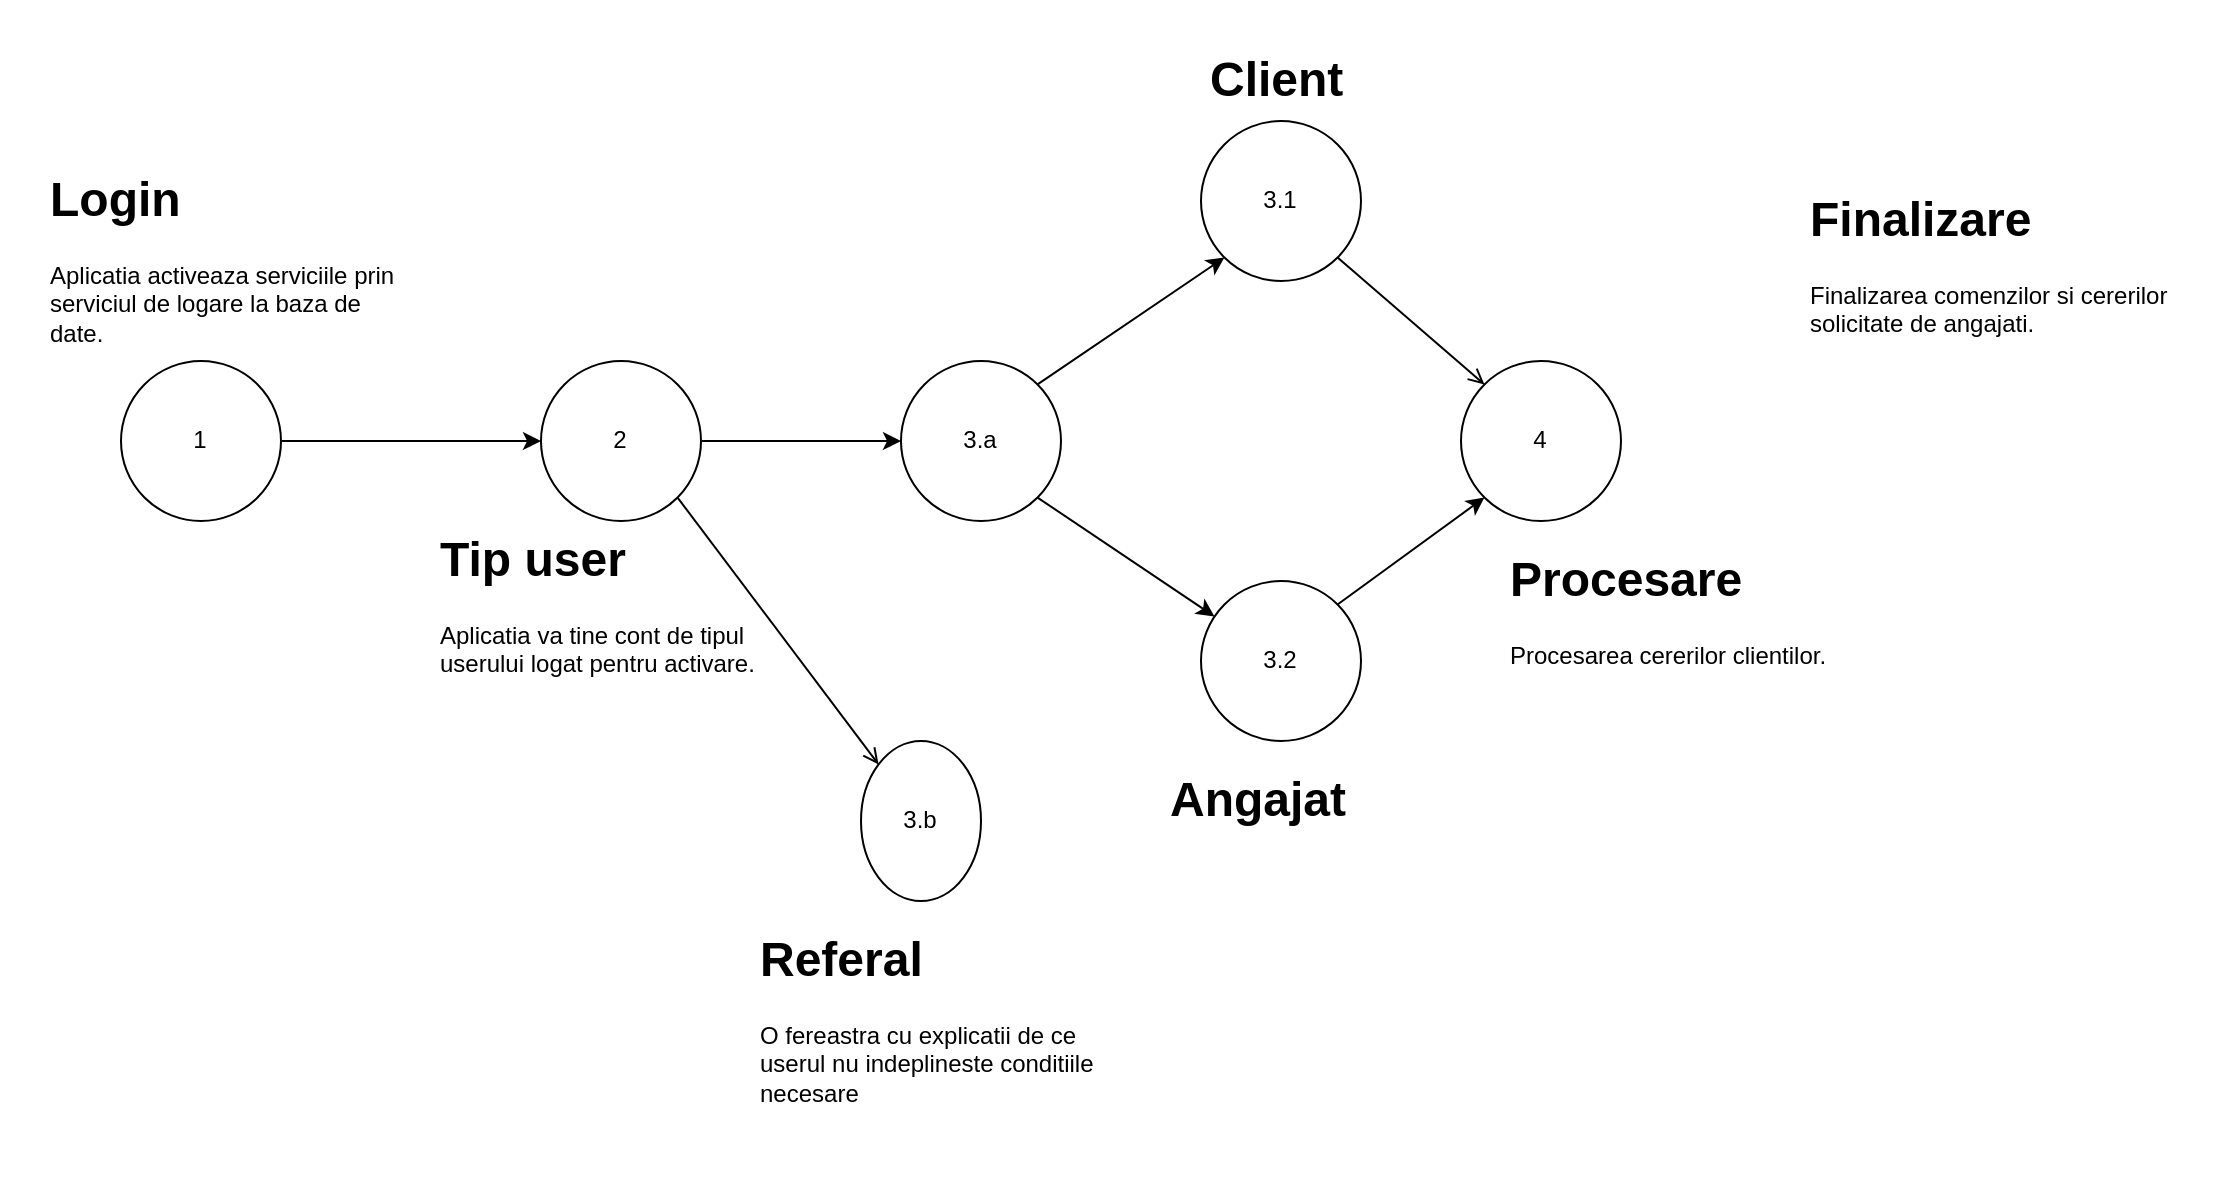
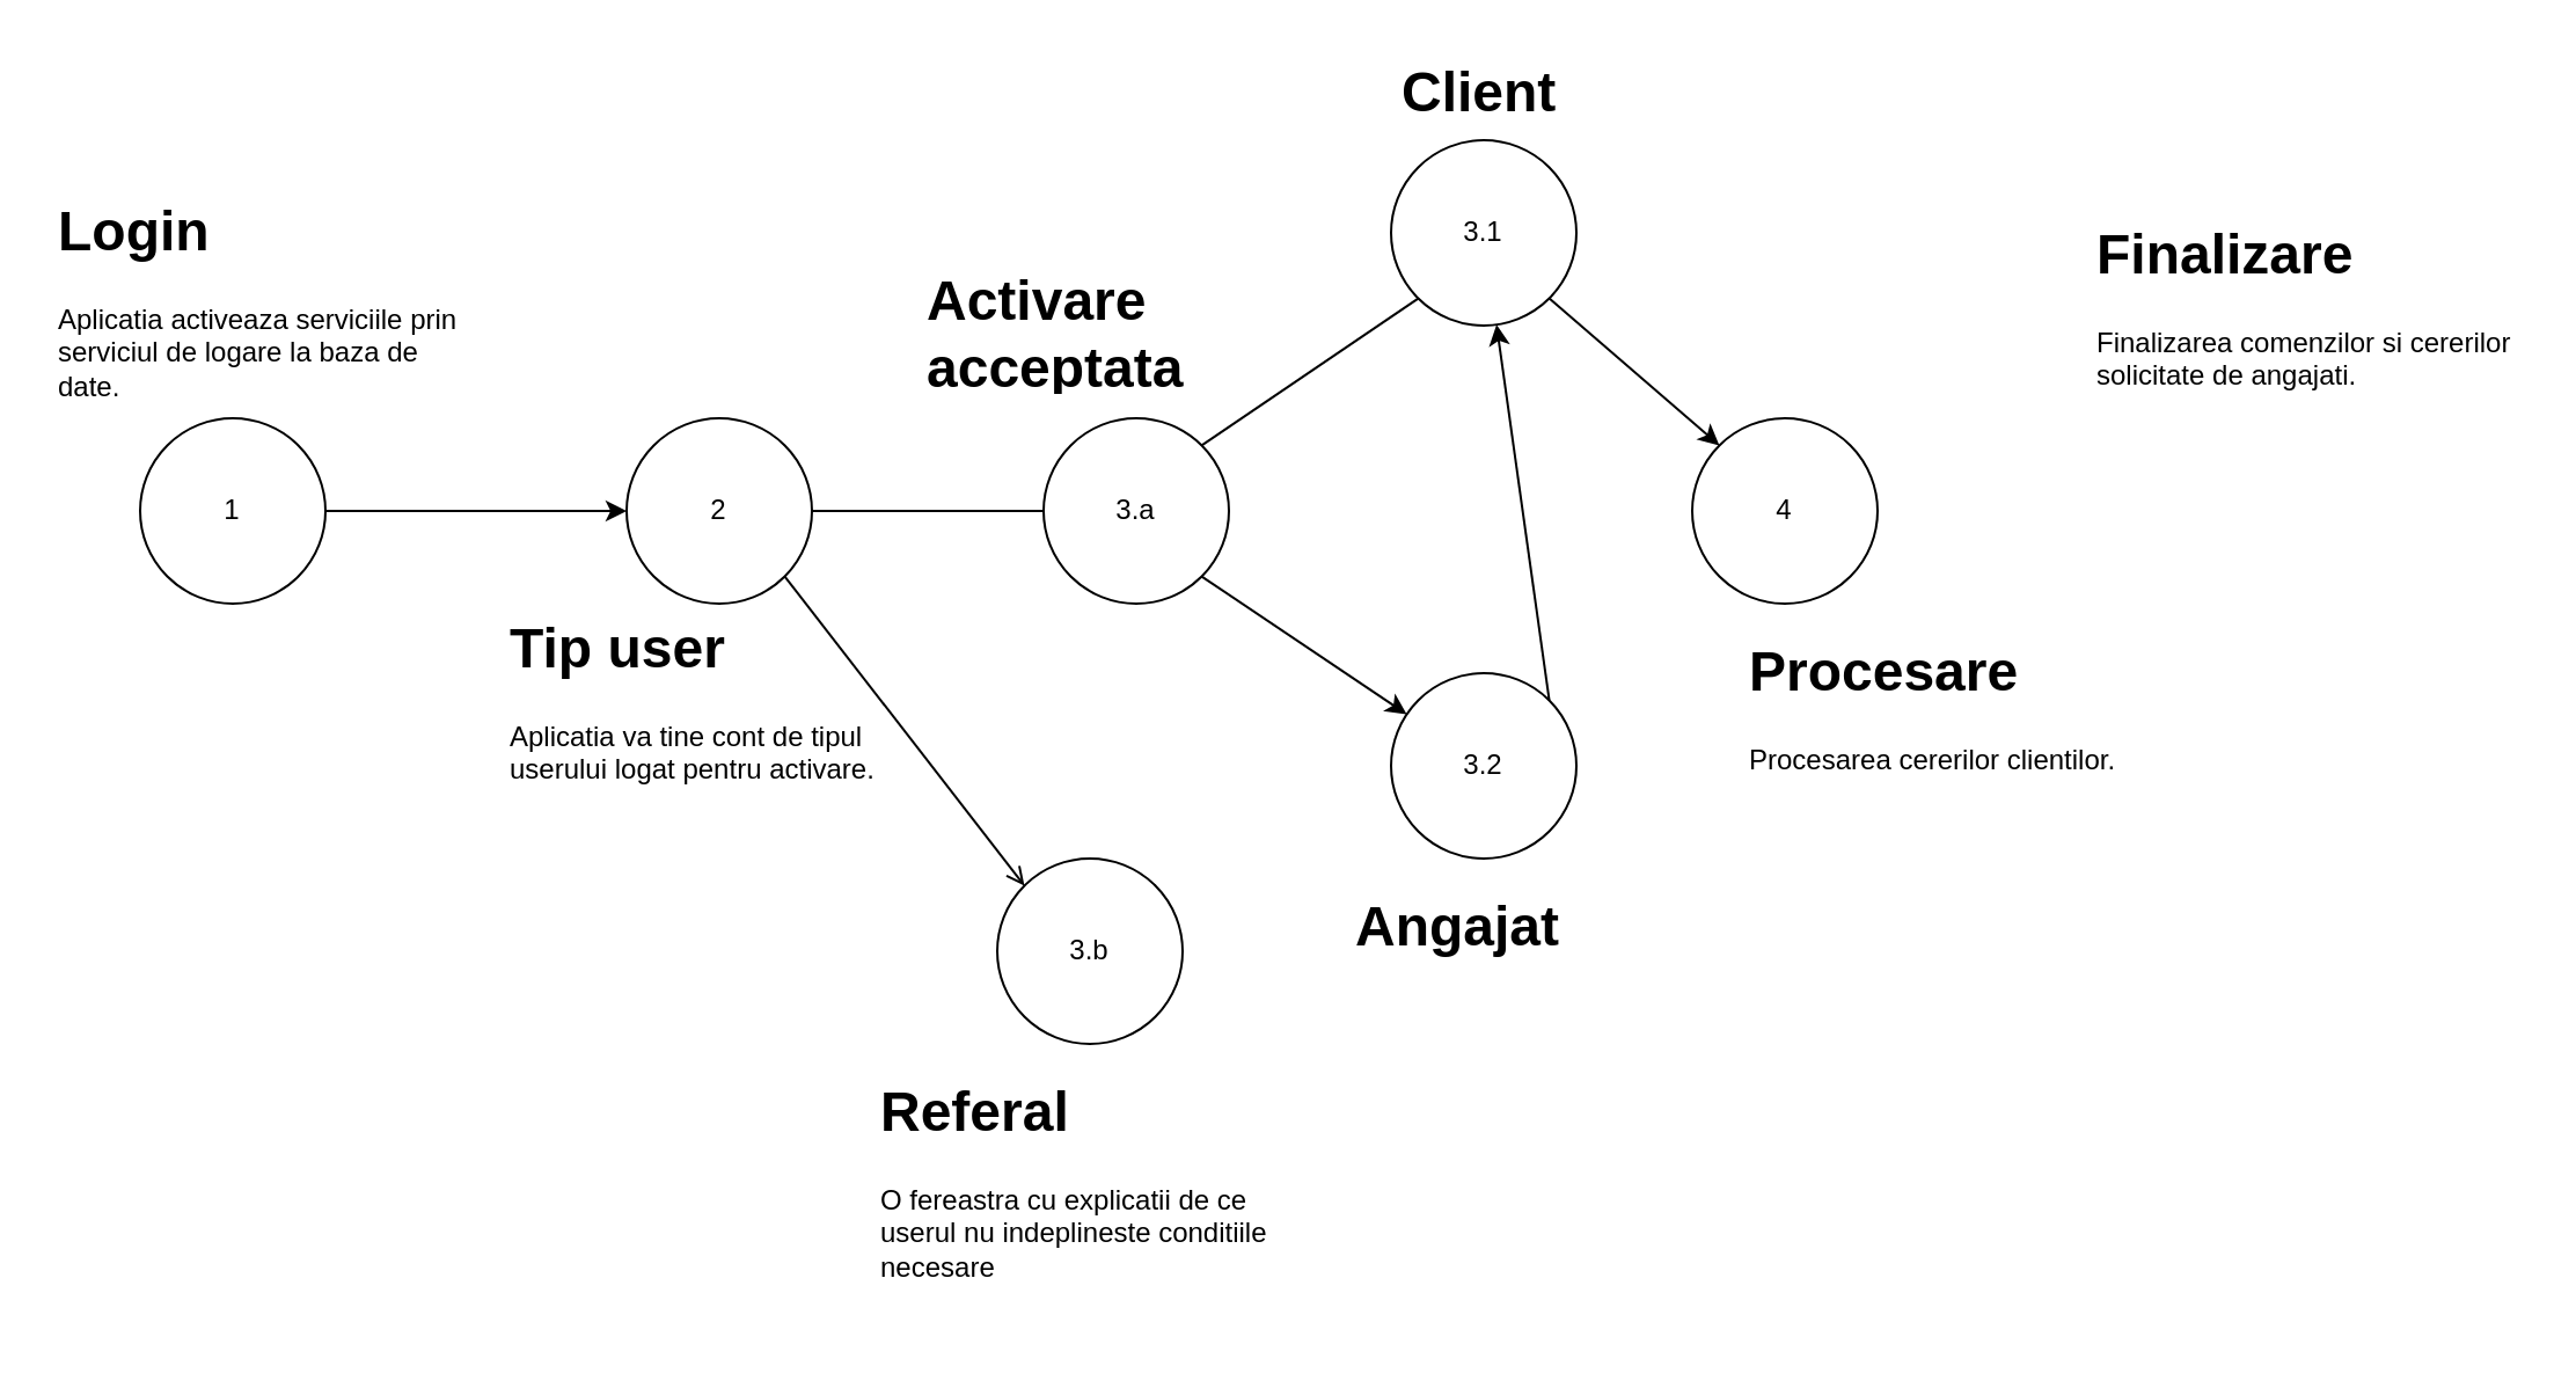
  <mxCell id="0" />
  <mxCell id="1" parent="0" />
  <mxCell id="2" style="edgeStyle=orthogonalEdgeStyle;rounded=0;orthogonalLoop=1;jettySize=auto;html=1;exitX=1;exitY=0.5;exitDx=0;exitDy=0;entryX=0;entryY=0.5;entryDx=0;entryDy=0;" edge="1" parent="1" source="3" target="5"><mxGeometry relative="1" as="geometry" /></mxCell>
  <mxCell id="3" value="1" style="ellipse;whiteSpace=wrap;html=1;aspect=fixed;" vertex="1" parent="1"><mxGeometry x="60" y="180" width="80" height="80" as="geometry" /></mxCell>
- <mxCell id="4" style="edgeStyle=orthogonalEdgeStyle;rounded=0;orthogonalLoop=1;jettySize=auto;html=1;exitX=1;exitY=0.5;exitDx=0;exitDy=0;entryX=0;entryY=0.5;entryDx=0;entryDy=0;" edge="1" parent="1" source="5" target="8"><mxGeometry relative="1" as="geometry" /></mxCell>
+ <mxCell id="4" style="edgeStyle=orthogonalEdgeStyle;rounded=0;orthogonalLoop=1;jettySize=auto;html=1;exitX=1;exitY=0.5;exitDx=0;exitDy=0;entryX=0;entryY=0.5;entryDx=0;entryDy=0;endArrow=none;" edge="1" parent="1" source="5" target="8"><mxGeometry relative="1" as="geometry" /></mxCell>
  <mxCell id="5" value="2" style="ellipse;whiteSpace=wrap;html=1;aspect=fixed;" vertex="1" parent="1"><mxGeometry x="270" y="180" width="80" height="80" as="geometry" /></mxCell>
  <mxCell id="6" value="&lt;h1&gt;Login&lt;/h1&gt;&lt;p&gt;Aplicatia activeaza serviciile prin serviciul de logare la baza de date.&lt;/p&gt;" style="text;html=1;strokeColor=none;fillColor=none;spacing=5;spacingTop=-20;whiteSpace=wrap;overflow=hidden;rounded=0;" vertex="1" parent="1"><mxGeometry x="20" y="80" width="190" height="120" as="geometry" /></mxCell>
  <mxCell id="7" value="&lt;h1&gt;Tip user&lt;/h1&gt;&lt;p&gt;Aplicatia va tine cont de tipul userului logat pentru activare.&lt;/p&gt;" style="text;html=1;strokeColor=none;fillColor=none;spacing=5;spacingTop=-20;whiteSpace=wrap;overflow=hidden;rounded=0;" vertex="1" parent="1"><mxGeometry x="215" y="260" width="190" height="120" as="geometry" /></mxCell>
  <mxCell id="8" value="3.a" style="ellipse;whiteSpace=wrap;html=1;aspect=fixed;" vertex="1" parent="1"><mxGeometry x="450" y="180" width="80" height="80" as="geometry" /></mxCell>
+ <mxCell id="9" value="&lt;h1&gt;Activare acceptata&lt;/h1&gt;" style="text;html=1;strokeColor=none;fillColor=none;spacing=5;spacingTop=-20;whiteSpace=wrap;overflow=hidden;rounded=0;" vertex="1" parent="1"><mxGeometry x="395" y="110" width="190" height="60" as="geometry" /></mxCell>
  <mxCell id="10" value="3.1" style="ellipse;whiteSpace=wrap;html=1;aspect=fixed;" vertex="1" parent="1"><mxGeometry x="600" y="60" width="80" height="80" as="geometry" /></mxCell>
- <mxCell id="11" value="" style="endArrow=classic;html=1;exitX=1;exitY=0;exitDx=0;exitDy=0;entryX=0;entryY=1;entryDx=0;entryDy=0;" edge="1" parent="1" source="8" target="10"><mxGeometry width="50" height="50" relative="1" as="geometry"><mxPoint x="600" y="300" as="sourcePoint" /><mxPoint x="670" y="260" as="targetPoint" /></mxGeometry></mxCell>
+ <mxCell id="11" value="" style="endArrow=none;html=1;exitX=1;exitY=0;exitDx=0;exitDy=0;entryX=0;entryY=1;entryDx=0;entryDy=0;" edge="1" parent="1" source="8" target="10"><mxGeometry width="50" height="50" relative="1" as="geometry"><mxPoint x="600" y="300" as="sourcePoint" /><mxPoint x="670" y="260" as="targetPoint" /></mxGeometry></mxCell>
  <mxCell id="12" value="3.2" style="ellipse;whiteSpace=wrap;html=1;aspect=fixed;" vertex="1" parent="1"><mxGeometry x="600" y="290" width="80" height="80" as="geometry" /></mxCell>
  <mxCell id="13" value="" style="endArrow=classic;html=1;exitX=1;exitY=1;exitDx=0;exitDy=0;" edge="1" parent="1" source="8" target="12"><mxGeometry width="50" height="50" relative="1" as="geometry"><mxPoint x="510" y="350" as="sourcePoint" /><mxPoint x="560" y="300" as="targetPoint" /></mxGeometry></mxCell>
  <mxCell id="14" value="&lt;h1&gt;Client&lt;/h1&gt;" style="text;html=1;strokeColor=none;fillColor=none;spacing=5;spacingTop=-20;whiteSpace=wrap;overflow=hidden;rounded=0;" vertex="1" parent="1"><mxGeometry x="600" y="20" width="190" height="60" as="geometry" /></mxCell>
  <mxCell id="15" value="&lt;h1&gt;Angajat&lt;/h1&gt;" style="text;html=1;strokeColor=none;fillColor=none;spacing=5;spacingTop=-20;whiteSpace=wrap;overflow=hidden;rounded=0;" vertex="1" parent="1"><mxGeometry x="580" y="380" width="190" height="60" as="geometry" /></mxCell>
- <mxCell id="16" value="3.b" style="ellipse;whiteSpace=wrap;html=1;aspect=fixed;" vertex="1" parent="1"><mxGeometry x="430" y="370" width="60" height="80" as="geometry" /></mxCell>
+ <mxCell id="16" value="3.b" style="ellipse;whiteSpace=wrap;html=1;aspect=fixed;" vertex="1" parent="1"><mxGeometry x="430" y="370" width="80" height="80" as="geometry" /></mxCell>
  <mxCell id="17" value="" style="endArrow=open;html=1;exitX=1;exitY=1;exitDx=0;exitDy=0;entryX=0;entryY=0;entryDx=0;entryDy=0;" edge="1" parent="1" source="5" target="16"><mxGeometry width="50" height="50" relative="1" as="geometry"><mxPoint x="460" y="350" as="sourcePoint" /><mxPoint x="510" y="300" as="targetPoint" /></mxGeometry></mxCell>
  <mxCell id="18" value="&lt;h1&gt;Referal&lt;/h1&gt;&lt;p&gt;O fereastra cu explicatii de ce userul nu indeplineste conditiile necesare&lt;/p&gt;" style="text;html=1;strokeColor=none;fillColor=none;spacing=5;spacingTop=-20;whiteSpace=wrap;overflow=hidden;rounded=0;" vertex="1" parent="1"><mxGeometry x="375" y="460" width="190" height="120" as="geometry" /></mxCell>
  <mxCell id="19" value="4" style="ellipse;whiteSpace=wrap;html=1;aspect=fixed;" vertex="1" parent="1"><mxGeometry x="730" y="180" width="80" height="80" as="geometry" /></mxCell>
- <mxCell id="20" value="" style="endArrow=open;html=1;exitX=1;exitY=1;exitDx=0;exitDy=0;entryX=0;entryY=0;entryDx=0;entryDy=0;" edge="1" parent="1" source="10" target="19"><mxGeometry width="50" height="50" relative="1" as="geometry"><mxPoint x="760" y="150" as="sourcePoint" /><mxPoint x="810" y="100" as="targetPoint" /></mxGeometry></mxCell>
- <mxCell id="21" value="" style="endArrow=classic;html=1;exitX=1;exitY=0;exitDx=0;exitDy=0;entryX=0;entryY=1;entryDx=0;entryDy=0;" edge="1" parent="1" source="12" target="19"><mxGeometry width="50" height="50" relative="1" as="geometry"><mxPoint x="720" y="320" as="sourcePoint" /><mxPoint x="770" y="270" as="targetPoint" /></mxGeometry></mxCell>
+ <mxCell id="20" value="" style="endArrow=classic;html=1;exitX=1;exitY=1;exitDx=0;exitDy=0;entryX=0;entryY=0;entryDx=0;entryDy=0;" edge="1" parent="1" source="10" target="19"><mxGeometry width="50" height="50" relative="1" as="geometry"><mxPoint x="760" y="150" as="sourcePoint" /><mxPoint x="810" y="100" as="targetPoint" /></mxGeometry></mxCell>
+ <mxCell id="21" value="" style="endArrow=classic;html=1;exitX=1;exitY=0;exitDx=0;exitDy=0;" edge="1" parent="1" source="12" target="10"><mxGeometry width="50" height="50" relative="1" as="geometry"><mxPoint x="720" y="320" as="sourcePoint" /><mxPoint x="770" y="270" as="targetPoint" /></mxGeometry></mxCell>
  <mxCell id="22" value="&lt;h1&gt;Procesare&lt;/h1&gt;&lt;p&gt;Procesarea cererilor clientilor.&lt;/p&gt;" style="text;html=1;strokeColor=none;fillColor=none;spacing=5;spacingTop=-20;whiteSpace=wrap;overflow=hidden;rounded=0;" vertex="1" parent="1"><mxGeometry x="750" y="270" width="190" height="80" as="geometry" /></mxCell>
  <mxCell id="23" value="&lt;h1&gt;Finalizare&lt;/h1&gt;&lt;p&gt;Finalizarea comenzilor si cererilor solicitate de angajati.&lt;/p&gt;" style="text;html=1;strokeColor=none;fillColor=none;spacing=5;spacingTop=-20;whiteSpace=wrap;overflow=hidden;rounded=0;" vertex="1" parent="1"><mxGeometry x="900" y="90" width="190" height="80" as="geometry" /></mxCell>
